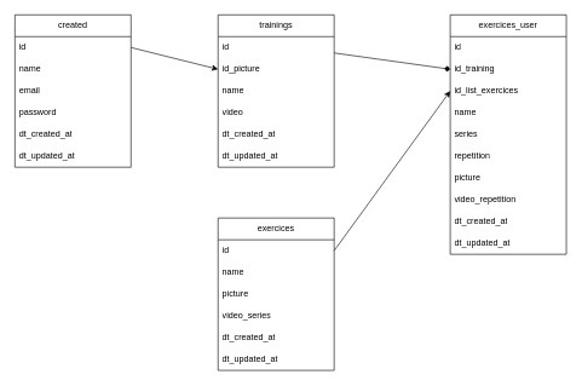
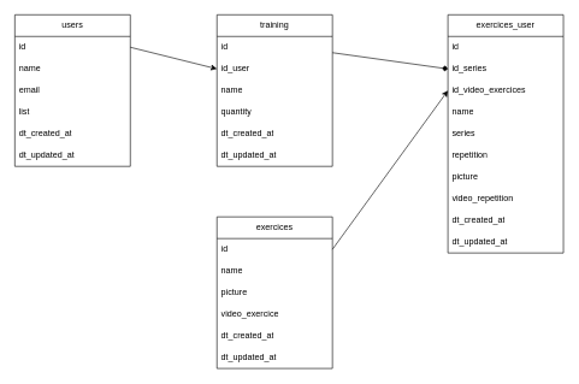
  <mxCell id="0" />
  <mxCell id="1" parent="0" />
- <mxCell id="2" value="created" style="swimlane;fontStyle=0;childLayout=stackLayout;horizontal=1;startSize=30;horizontalStack=0;resizeParent=1;resizeParentMax=0;resizeLast=0;collapsible=1;marginBottom=0;whiteSpace=wrap;html=1;" vertex="1" parent="1"><mxGeometry x="20" y="20" width="160" height="210" as="geometry" /></mxCell>
+ <mxCell id="2" value="users" style="swimlane;fontStyle=0;childLayout=stackLayout;horizontal=1;startSize=30;horizontalStack=0;resizeParent=1;resizeParentMax=0;resizeLast=0;collapsible=1;marginBottom=0;whiteSpace=wrap;html=1;" vertex="1" parent="1"><mxGeometry x="20" y="20" width="160" height="210" as="geometry" /></mxCell>
  <mxCell id="3" value="id" style="text;strokeColor=none;fillColor=none;align=left;verticalAlign=middle;spacingLeft=4;spacingRight=4;overflow=hidden;points=[[0,0.5],[1,0.5]];portConstraint=eastwest;rotatable=0;whiteSpace=wrap;html=1;" vertex="1" parent="2"><mxGeometry y="30" width="160" height="30" as="geometry" /></mxCell>
  <mxCell id="4" value="name" style="text;strokeColor=none;fillColor=none;align=left;verticalAlign=middle;spacingLeft=4;spacingRight=4;overflow=hidden;points=[[0,0.5],[1,0.5]];portConstraint=eastwest;rotatable=0;whiteSpace=wrap;html=1;" vertex="1" parent="2"><mxGeometry y="60" width="160" height="30" as="geometry" /></mxCell>
  <mxCell id="5" value="email" style="text;strokeColor=none;fillColor=none;align=left;verticalAlign=middle;spacingLeft=4;spacingRight=4;overflow=hidden;points=[[0,0.5],[1,0.5]];portConstraint=eastwest;rotatable=0;whiteSpace=wrap;html=1;" vertex="1" parent="2"><mxGeometry y="90" width="160" height="30" as="geometry" /></mxCell>
- <mxCell id="6" value="password" style="text;strokeColor=none;fillColor=none;align=left;verticalAlign=middle;spacingLeft=4;spacingRight=4;overflow=hidden;points=[[0,0.5],[1,0.5]];portConstraint=eastwest;rotatable=0;whiteSpace=wrap;html=1;" vertex="1" parent="2"><mxGeometry y="120" width="160" height="30" as="geometry" /></mxCell>
+ <mxCell id="6" value="list" style="text;strokeColor=none;fillColor=none;align=left;verticalAlign=middle;spacingLeft=4;spacingRight=4;overflow=hidden;points=[[0,0.5],[1,0.5]];portConstraint=eastwest;rotatable=0;whiteSpace=wrap;html=1;" vertex="1" parent="2"><mxGeometry y="120" width="160" height="30" as="geometry" /></mxCell>
  <mxCell id="7" value="dt_created_at" style="text;strokeColor=none;fillColor=none;align=left;verticalAlign=middle;spacingLeft=4;spacingRight=4;overflow=hidden;points=[[0,0.5],[1,0.5]];portConstraint=eastwest;rotatable=0;whiteSpace=wrap;html=1;" vertex="1" parent="2"><mxGeometry y="150" width="160" height="30" as="geometry" /></mxCell>
  <mxCell id="8" value="dt_updated_at" style="text;strokeColor=none;fillColor=none;align=left;verticalAlign=middle;spacingLeft=4;spacingRight=4;overflow=hidden;points=[[0,0.5],[1,0.5]];portConstraint=eastwest;rotatable=0;whiteSpace=wrap;html=1;" vertex="1" parent="2"><mxGeometry y="180" width="160" height="30" as="geometry" /></mxCell>
- <mxCell id="9" value="trainings" style="swimlane;fontStyle=0;childLayout=stackLayout;horizontal=1;startSize=30;horizontalStack=0;resizeParent=1;resizeParentMax=0;resizeLast=0;collapsible=1;marginBottom=0;whiteSpace=wrap;html=1;" vertex="1" parent="1"><mxGeometry x="300" y="20" width="160" height="210" as="geometry" /></mxCell>
+ <mxCell id="9" value="training" style="swimlane;fontStyle=0;childLayout=stackLayout;horizontal=1;startSize=30;horizontalStack=0;resizeParent=1;resizeParentMax=0;resizeLast=0;collapsible=1;marginBottom=0;whiteSpace=wrap;html=1;" vertex="1" parent="1"><mxGeometry x="300" y="20" width="160" height="210" as="geometry" /></mxCell>
  <mxCell id="10" value="id" style="text;strokeColor=none;fillColor=none;align=left;verticalAlign=middle;spacingLeft=4;spacingRight=4;overflow=hidden;points=[[0,0.5],[1,0.5]];portConstraint=eastwest;rotatable=0;whiteSpace=wrap;html=1;" vertex="1" parent="9"><mxGeometry y="30" width="160" height="30" as="geometry" /></mxCell>
- <mxCell id="11" value="id_picture" style="text;strokeColor=none;fillColor=none;align=left;verticalAlign=middle;spacingLeft=4;spacingRight=4;overflow=hidden;points=[[0,0.5],[1,0.5]];portConstraint=eastwest;rotatable=0;whiteSpace=wrap;html=1;" vertex="1" parent="9"><mxGeometry y="60" width="160" height="30" as="geometry" /></mxCell>
+ <mxCell id="11" value="id_user" style="text;strokeColor=none;fillColor=none;align=left;verticalAlign=middle;spacingLeft=4;spacingRight=4;overflow=hidden;points=[[0,0.5],[1,0.5]];portConstraint=eastwest;rotatable=0;whiteSpace=wrap;html=1;" vertex="1" parent="9"><mxGeometry y="60" width="160" height="30" as="geometry" /></mxCell>
  <mxCell id="12" value="name" style="text;strokeColor=none;fillColor=none;align=left;verticalAlign=middle;spacingLeft=4;spacingRight=4;overflow=hidden;points=[[0,0.5],[1,0.5]];portConstraint=eastwest;rotatable=0;whiteSpace=wrap;html=1;" vertex="1" parent="9"><mxGeometry y="90" width="160" height="30" as="geometry" /></mxCell>
- <mxCell id="13" value="video" style="text;strokeColor=none;fillColor=none;align=left;verticalAlign=middle;spacingLeft=4;spacingRight=4;overflow=hidden;points=[[0,0.5],[1,0.5]];portConstraint=eastwest;rotatable=0;whiteSpace=wrap;html=1;" vertex="1" parent="9"><mxGeometry y="120" width="160" height="30" as="geometry" /></mxCell>
+ <mxCell id="13" value="quantity" style="text;strokeColor=none;fillColor=none;align=left;verticalAlign=middle;spacingLeft=4;spacingRight=4;overflow=hidden;points=[[0,0.5],[1,0.5]];portConstraint=eastwest;rotatable=0;whiteSpace=wrap;html=1;" vertex="1" parent="9"><mxGeometry y="120" width="160" height="30" as="geometry" /></mxCell>
  <mxCell id="14" value="dt_created_at" style="text;strokeColor=none;fillColor=none;align=left;verticalAlign=middle;spacingLeft=4;spacingRight=4;overflow=hidden;points=[[0,0.5],[1,0.5]];portConstraint=eastwest;rotatable=0;whiteSpace=wrap;html=1;" vertex="1" parent="9"><mxGeometry y="150" width="160" height="30" as="geometry" /></mxCell>
  <mxCell id="15" value="dt_updated_at" style="text;strokeColor=none;fillColor=none;align=left;verticalAlign=middle;spacingLeft=4;spacingRight=4;overflow=hidden;points=[[0,0.5],[1,0.5]];portConstraint=eastwest;rotatable=0;whiteSpace=wrap;html=1;" vertex="1" parent="9"><mxGeometry y="180" width="160" height="30" as="geometry" /></mxCell>
  <mxCell id="16" value="exercices_user" style="swimlane;fontStyle=0;childLayout=stackLayout;horizontal=1;startSize=30;horizontalStack=0;resizeParent=1;resizeParentMax=0;resizeLast=0;collapsible=1;marginBottom=0;whiteSpace=wrap;html=1;" vertex="1" parent="1"><mxGeometry x="620" y="20" width="160" height="330" as="geometry" /></mxCell>
  <mxCell id="17" value="id" style="text;strokeColor=none;fillColor=none;align=left;verticalAlign=middle;spacingLeft=4;spacingRight=4;overflow=hidden;points=[[0,0.5],[1,0.5]];portConstraint=eastwest;rotatable=0;whiteSpace=wrap;html=1;" vertex="1" parent="16"><mxGeometry y="30" width="160" height="30" as="geometry" /></mxCell>
- <mxCell id="18" value="id_training" style="text;strokeColor=none;fillColor=none;align=left;verticalAlign=middle;spacingLeft=4;spacingRight=4;overflow=hidden;points=[[0,0.5],[1,0.5]];portConstraint=eastwest;rotatable=0;whiteSpace=wrap;html=1;" vertex="1" parent="16"><mxGeometry y="60" width="160" height="30" as="geometry" /></mxCell>
- <mxCell id="19" value="id_list_exercices" style="text;strokeColor=none;fillColor=none;align=left;verticalAlign=middle;spacingLeft=4;spacingRight=4;overflow=hidden;points=[[0,0.5],[1,0.5]];portConstraint=eastwest;rotatable=0;whiteSpace=wrap;html=1;" vertex="1" parent="16"><mxGeometry y="90" width="160" height="30" as="geometry" /></mxCell>
+ <mxCell id="18" value="id_series" style="text;strokeColor=none;fillColor=none;align=left;verticalAlign=middle;spacingLeft=4;spacingRight=4;overflow=hidden;points=[[0,0.5],[1,0.5]];portConstraint=eastwest;rotatable=0;whiteSpace=wrap;html=1;" vertex="1" parent="16"><mxGeometry y="60" width="160" height="30" as="geometry" /></mxCell>
+ <mxCell id="19" value="id_video_exercices" style="text;strokeColor=none;fillColor=none;align=left;verticalAlign=middle;spacingLeft=4;spacingRight=4;overflow=hidden;points=[[0,0.5],[1,0.5]];portConstraint=eastwest;rotatable=0;whiteSpace=wrap;html=1;" vertex="1" parent="16"><mxGeometry y="90" width="160" height="30" as="geometry" /></mxCell>
  <mxCell id="20" value="name" style="text;strokeColor=none;fillColor=none;align=left;verticalAlign=middle;spacingLeft=4;spacingRight=4;overflow=hidden;points=[[0,0.5],[1,0.5]];portConstraint=eastwest;rotatable=0;whiteSpace=wrap;html=1;" vertex="1" parent="16"><mxGeometry y="120" width="160" height="30" as="geometry" /></mxCell>
  <mxCell id="21" value="series" style="text;strokeColor=none;fillColor=none;align=left;verticalAlign=middle;spacingLeft=4;spacingRight=4;overflow=hidden;points=[[0,0.5],[1,0.5]];portConstraint=eastwest;rotatable=0;whiteSpace=wrap;html=1;" vertex="1" parent="16"><mxGeometry y="150" width="160" height="30" as="geometry" /></mxCell>
  <mxCell id="22" value="repetition" style="text;strokeColor=none;fillColor=none;align=left;verticalAlign=middle;spacingLeft=4;spacingRight=4;overflow=hidden;points=[[0,0.5],[1,0.5]];portConstraint=eastwest;rotatable=0;whiteSpace=wrap;html=1;" vertex="1" parent="16"><mxGeometry y="180" width="160" height="30" as="geometry" /></mxCell>
  <mxCell id="23" value="picture" style="text;strokeColor=none;fillColor=none;align=left;verticalAlign=middle;spacingLeft=4;spacingRight=4;overflow=hidden;points=[[0,0.5],[1,0.5]];portConstraint=eastwest;rotatable=0;whiteSpace=wrap;html=1;" vertex="1" parent="16"><mxGeometry y="210" width="160" height="30" as="geometry" /></mxCell>
  <mxCell id="24" value="video_repetition" style="text;strokeColor=none;fillColor=none;align=left;verticalAlign=middle;spacingLeft=4;spacingRight=4;overflow=hidden;points=[[0,0.5],[1,0.5]];portConstraint=eastwest;rotatable=0;whiteSpace=wrap;html=1;" vertex="1" parent="16"><mxGeometry y="240" width="160" height="30" as="geometry" /></mxCell>
  <mxCell id="25" value="dt_created_at" style="text;strokeColor=none;fillColor=none;align=left;verticalAlign=middle;spacingLeft=4;spacingRight=4;overflow=hidden;points=[[0,0.5],[1,0.5]];portConstraint=eastwest;rotatable=0;whiteSpace=wrap;html=1;" vertex="1" parent="16"><mxGeometry y="270" width="160" height="30" as="geometry" /></mxCell>
  <mxCell id="26" value="dt_updated_at" style="text;strokeColor=none;fillColor=none;align=left;verticalAlign=middle;spacingLeft=4;spacingRight=4;overflow=hidden;points=[[0,0.5],[1,0.5]];portConstraint=eastwest;rotatable=0;whiteSpace=wrap;html=1;" vertex="1" parent="16"><mxGeometry y="300" width="160" height="30" as="geometry" /></mxCell>
  <mxCell id="27" value="&lt;div&gt;&lt;span style=&quot;background-color: initial;&quot;&gt;exercices&lt;/span&gt;&lt;br&gt;&lt;/div&gt;" style="swimlane;fontStyle=0;childLayout=stackLayout;horizontal=1;startSize=30;horizontalStack=0;resizeParent=1;resizeParentMax=0;resizeLast=0;collapsible=1;marginBottom=0;whiteSpace=wrap;html=1;" vertex="1" parent="1"><mxGeometry x="300" y="300" width="160" height="210" as="geometry" /></mxCell>
  <mxCell id="28" value="id" style="text;strokeColor=none;fillColor=none;align=left;verticalAlign=middle;spacingLeft=4;spacingRight=4;overflow=hidden;points=[[0,0.5],[1,0.5]];portConstraint=eastwest;rotatable=0;whiteSpace=wrap;html=1;" vertex="1" parent="27"><mxGeometry y="30" width="160" height="30" as="geometry" /></mxCell>
  <mxCell id="29" value="name" style="text;strokeColor=none;fillColor=none;align=left;verticalAlign=middle;spacingLeft=4;spacingRight=4;overflow=hidden;points=[[0,0.5],[1,0.5]];portConstraint=eastwest;rotatable=0;whiteSpace=wrap;html=1;" vertex="1" parent="27"><mxGeometry y="60" width="160" height="30" as="geometry" /></mxCell>
  <mxCell id="30" value="picture" style="text;strokeColor=none;fillColor=none;align=left;verticalAlign=middle;spacingLeft=4;spacingRight=4;overflow=hidden;points=[[0,0.5],[1,0.5]];portConstraint=eastwest;rotatable=0;whiteSpace=wrap;html=1;" vertex="1" parent="27"><mxGeometry y="90" width="160" height="30" as="geometry" /></mxCell>
- <mxCell id="31" value="video_series" style="text;strokeColor=none;fillColor=none;align=left;verticalAlign=middle;spacingLeft=4;spacingRight=4;overflow=hidden;points=[[0,0.5],[1,0.5]];portConstraint=eastwest;rotatable=0;whiteSpace=wrap;html=1;" vertex="1" parent="27"><mxGeometry y="120" width="160" height="30" as="geometry" /></mxCell>
+ <mxCell id="31" value="video_exercice" style="text;strokeColor=none;fillColor=none;align=left;verticalAlign=middle;spacingLeft=4;spacingRight=4;overflow=hidden;points=[[0,0.5],[1,0.5]];portConstraint=eastwest;rotatable=0;whiteSpace=wrap;html=1;" vertex="1" parent="27"><mxGeometry y="120" width="160" height="30" as="geometry" /></mxCell>
  <mxCell id="32" value="dt_created_at" style="text;strokeColor=none;fillColor=none;align=left;verticalAlign=middle;spacingLeft=4;spacingRight=4;overflow=hidden;points=[[0,0.5],[1,0.5]];portConstraint=eastwest;rotatable=0;whiteSpace=wrap;html=1;" vertex="1" parent="27"><mxGeometry y="150" width="160" height="30" as="geometry" /></mxCell>
  <mxCell id="33" value="dt_updated_at" style="text;strokeColor=none;fillColor=none;align=left;verticalAlign=middle;spacingLeft=4;spacingRight=4;overflow=hidden;points=[[0,0.5],[1,0.5]];portConstraint=eastwest;rotatable=0;whiteSpace=wrap;html=1;" vertex="1" parent="27"><mxGeometry y="180" width="160" height="30" as="geometry" /></mxCell>
  <mxCell id="34" value="" style="endArrow=diamond;html=1;rounded=0;exitX=1;exitY=0.25;exitDx=0;exitDy=0;entryX=0;entryY=0.5;entryDx=0;entryDy=0;" edge="1" parent="1" source="9" target="18"><mxGeometry width="50" height="50" relative="1" as="geometry"><mxPoint x="370" y="320" as="sourcePoint" /><mxPoint x="420" y="270" as="targetPoint" /></mxGeometry></mxCell>
  <mxCell id="35" value="" style="endArrow=classic;html=1;rounded=0;exitX=1;exitY=0.5;exitDx=0;exitDy=0;entryX=0;entryY=0.5;entryDx=0;entryDy=0;" edge="1" parent="1" source="3" target="11"><mxGeometry width="50" height="50" relative="1" as="geometry"><mxPoint x="240" y="310" as="sourcePoint" /><mxPoint x="400" y="332" as="targetPoint" /></mxGeometry></mxCell>
  <mxCell id="36" value="" style="endArrow=classic;html=1;rounded=0;exitX=1;exitY=0.5;exitDx=0;exitDy=0;entryX=0;entryY=0.5;entryDx=0;entryDy=0;" edge="1" parent="1" source="28" target="19"><mxGeometry width="50" height="50" relative="1" as="geometry"><mxPoint x="150" y="370" as="sourcePoint" /><mxPoint x="270" y="400" as="targetPoint" /></mxGeometry></mxCell>
